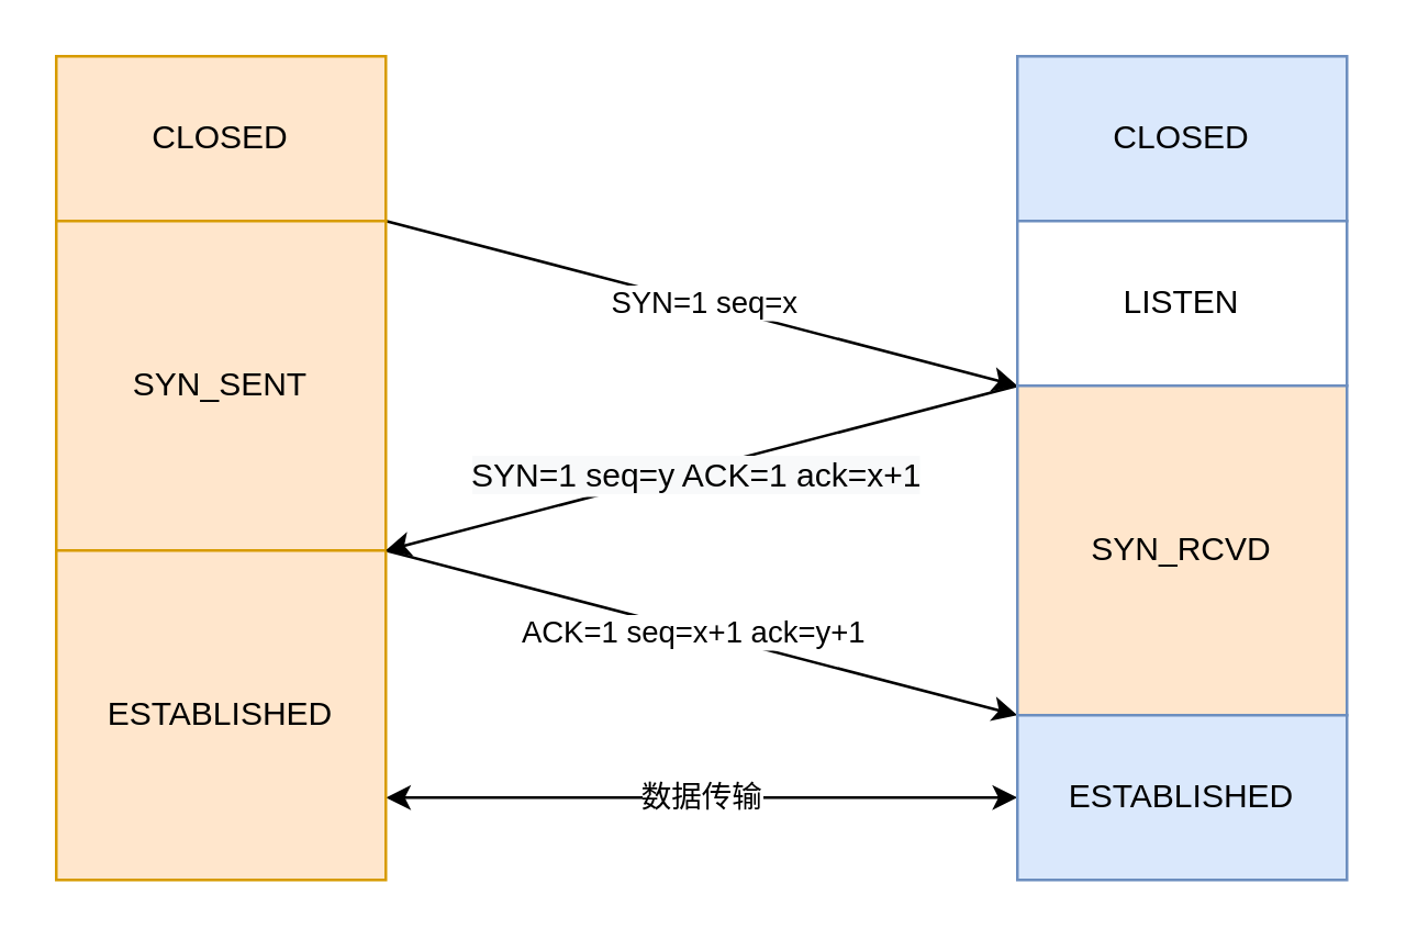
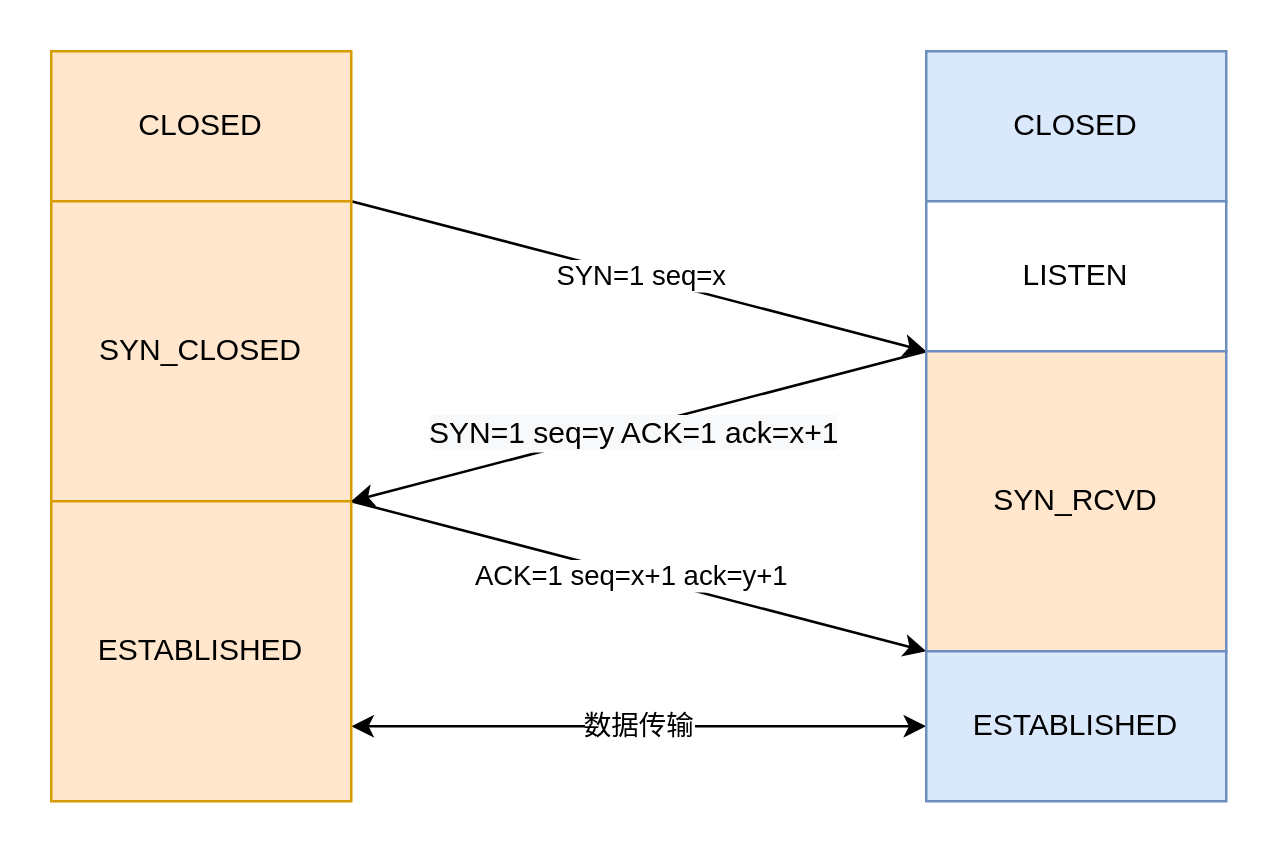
  <mxCell id="0" />
  <mxCell id="1" parent="0" />
  <mxCell id="2" style="rounded=0;orthogonalLoop=1;jettySize=auto;html=1;exitX=1;exitY=1;exitDx=0;exitDy=0;entryX=0;entryY=0;entryDx=0;entryDy=0;" edge="1" parent="1" source="4" target="14"><mxGeometry relative="1" as="geometry" /></mxCell>
  <mxCell id="3" value="SYN=1 seq=x" style="edgeLabel;html=1;align=center;verticalAlign=middle;resizable=0;points=[];" vertex="1" connectable="0" parent="2"><mxGeometry x="-0.002" y="1" relative="1" as="geometry"><mxPoint as="offset" /></mxGeometry></mxCell>
  <mxCell id="4" value="CLOSED" style="rounded=0;whiteSpace=wrap;html=1;fillColor=#ffe6cc;strokeColor=#d79b00;" vertex="1" parent="1"><mxGeometry x="20" y="20" width="120" height="60" as="geometry" /></mxCell>
- <mxCell id="5" value="SYN_SENT" style="rounded=0;whiteSpace=wrap;html=1;fillColor=#ffe6cc;strokeColor=#d79b00;" vertex="1" parent="1"><mxGeometry x="20" y="80" width="120" height="120" as="geometry" /></mxCell>
+ <mxCell id="5" value="SYN_CLOSED" style="rounded=0;whiteSpace=wrap;html=1;fillColor=#ffe6cc;strokeColor=#d79b00;" vertex="1" parent="1"><mxGeometry x="20" y="80" width="120" height="120" as="geometry" /></mxCell>
  <mxCell id="6" style="edgeStyle=none;rounded=0;orthogonalLoop=1;jettySize=auto;html=1;exitX=1;exitY=0;exitDx=0;exitDy=0;entryX=0;entryY=0;entryDx=0;entryDy=0;" edge="1" parent="1" source="9" target="15"><mxGeometry relative="1" as="geometry" /></mxCell>
  <mxCell id="7" value="ACK=1 seq=x+1 ack=y+1" style="edgeLabel;html=1;align=center;verticalAlign=middle;resizable=0;points=[];" vertex="1" connectable="0" parent="6"><mxGeometry x="-0.035" relative="1" as="geometry"><mxPoint as="offset" /></mxGeometry></mxCell>
  <mxCell id="8" value="数据传输" style="edgeStyle=none;rounded=0;orthogonalLoop=1;jettySize=auto;html=1;exitX=1;exitY=0.75;exitDx=0;exitDy=0;entryX=0;entryY=0.5;entryDx=0;entryDy=0;startArrow=classic;startFill=1;" edge="1" parent="1" source="9" target="15"><mxGeometry relative="1" as="geometry" /></mxCell>
  <mxCell id="9" value="ESTABLISHED" style="rounded=0;whiteSpace=wrap;html=1;fillColor=#ffe6cc;strokeColor=#d79b00;" vertex="1" parent="1"><mxGeometry x="20" y="200" width="120" height="120" as="geometry" /></mxCell>
  <mxCell id="10" value="&lt;span&gt;CLOSED&lt;/span&gt;" style="rounded=0;whiteSpace=wrap;html=1;fillColor=#dae8fc;strokeColor=#6c8ebf;" vertex="1" parent="1"><mxGeometry x="370" y="20" width="120" height="60" as="geometry" /></mxCell>
  <mxCell id="11" value="LISTEN" style="rounded=0;whiteSpace=wrap;html=1;fillColor=#ffffff;strokeColor=#6c8ebf;" vertex="1" parent="1"><mxGeometry x="370" y="80" width="120" height="60" as="geometry" /></mxCell>
  <mxCell id="12" style="edgeStyle=none;rounded=0;orthogonalLoop=1;jettySize=auto;html=1;exitX=0;exitY=0;exitDx=0;exitDy=0;entryX=1;entryY=0;entryDx=0;entryDy=0;" edge="1" parent="1" source="14" target="9"><mxGeometry relative="1" as="geometry" /></mxCell>
  <mxCell id="13" value="&lt;span style=&quot;font-size: 12px ; background-color: rgb(248 , 249 , 250)&quot;&gt;SYN=1 seq=y ACK=1 ack=x+1&lt;/span&gt;" style="edgeLabel;html=1;align=center;verticalAlign=middle;resizable=0;points=[];" vertex="1" connectable="0" parent="12"><mxGeometry x="0.031" y="2" relative="1" as="geometry"><mxPoint x="1" as="offset" /></mxGeometry></mxCell>
  <mxCell id="14" value="SYN_RCVD" style="rounded=0;whiteSpace=wrap;html=1;fillColor=#ffe6cc;strokeColor=#6c8ebf;" vertex="1" parent="1"><mxGeometry x="370" y="140" width="120" height="120" as="geometry" /></mxCell>
  <mxCell id="15" value="&lt;span&gt;ESTABLISHED&lt;/span&gt;" style="rounded=0;whiteSpace=wrap;html=1;fillColor=#dae8fc;strokeColor=#6c8ebf;" vertex="1" parent="1"><mxGeometry x="370" y="260" width="120" height="60" as="geometry" /></mxCell>
